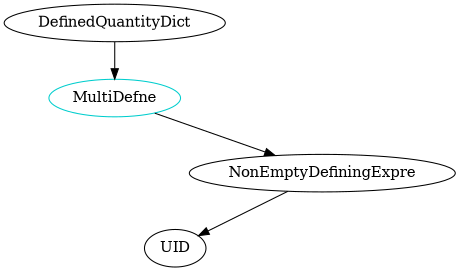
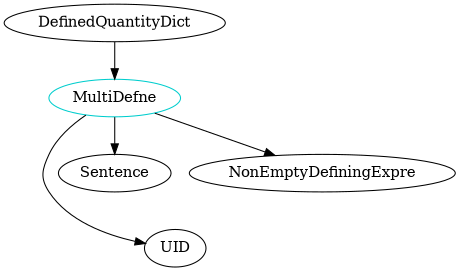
  digraph {
    n1 [color=cyan3 label=MultiDefne shape=oval]
    UID
+   Sentence
    NonEmptyDefiningExpre
    DefinedQuantityDict
-   NonEmptyDefiningExpre -> UID
+   n1 -> UID
+   n1 -> Sentence
    n1 -> NonEmptyDefiningExpre
    DefinedQuantityDict -> n1
  }
